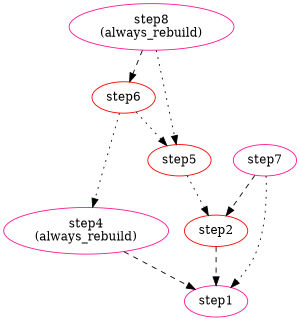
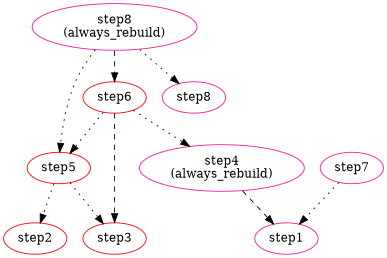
  digraph {
    node [color=deeppink]
    edge [style=dotted]
    step1
    step2 [color=red]
    n3 [label="step4\n(always_rebuild)"]
    step5 [color=red]
+   step3 [color=red]
    step6 [color=red]
    step7
    n8 [label="step8\n(always_rebuild)"]
-   step2 -> step1 [style=dashed]
+   step8
    n3 -> step1 [style=dashed]
    step5 -> step2
+   step5 -> step3
    step6 -> n3
    step6 -> step5
+   step6 -> step3 [style=dashed]
    step7 -> step1
-   step7 -> step2 [style=dashed]
    n8 -> step5
    n8 -> step6 [style=dashed]
+   n8 -> step8
  }
